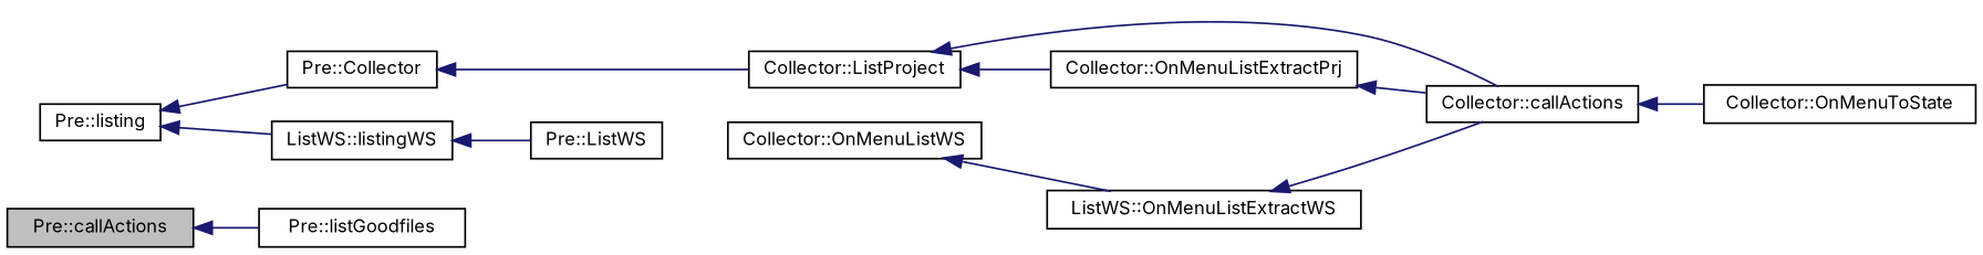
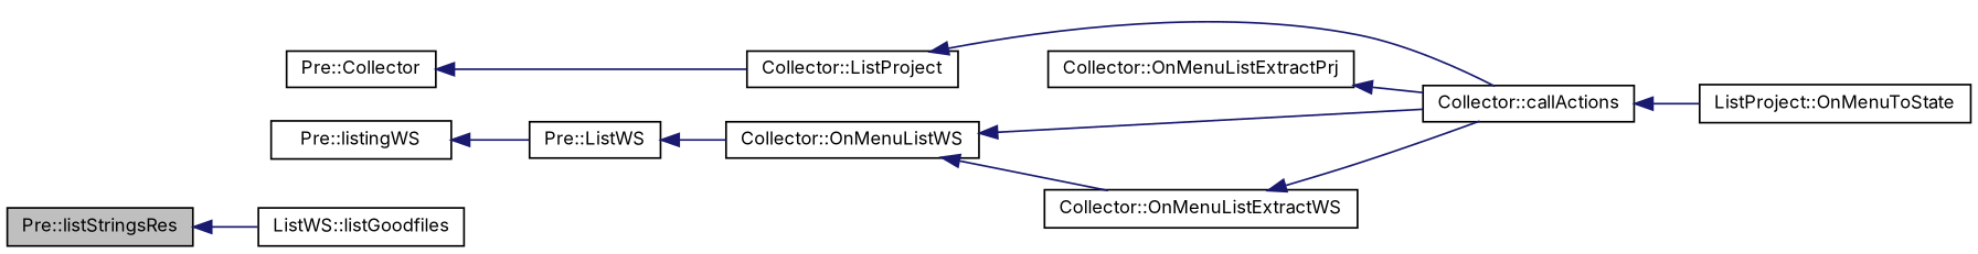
  digraph {
    fontname=Inter
    rankdir=LR
    node [color=black fillcolor=white fontname=Inter fontsize=10 shape=record style=filled]
    edge [color=midnightblue dir=back fontname=Inter fontsize=10 labelfontname=Helvetica labelfontsize=10 style=solid]
-   n1 [fillcolor=grey75 fontcolor=black height=0.2 label="Pre::callActions" width=0.4]
-   n2 [height=0.2 label="Pre::listGoodfiles" width=0.4]
-   n3 [height=0.2 label="Pre::listing" width=0.4]
+   n1 [fillcolor=grey75 fontcolor=black height=0.2 label="Pre::listStringsRes" width=0.4]
+   n2 [height=0.2 label="ListWS::listGoodfiles" width=0.4]
    n4 [height=0.2 label="Pre::Collector" width=0.4]
-   n5 [height=0.2 label="ListWS::listingWS" width=0.4]
+   n5 [height=0.2 label="Pre::listingWS" width=0.4]
    n6 [height=0.2 label="Collector::ListProject" width=0.4]
    n7 [height=0.2 label="Pre::ListWS" width=0.4]
    n8 [height=0.2 label="Collector::callActions" width=0.4]
    n9 [height=0.2 label="Collector::OnMenuListExtractPrj" width=0.4]
-   n10 [height=0.2 label="Collector::OnMenuToState" width=0.4]
+   n10 [height=0.2 label="ListProject::OnMenuToState" width=0.4]
    n11 [height=0.2 label="Collector::OnMenuListWS" width=0.4]
-   n12 [height=0.2 label="ListWS::OnMenuListExtractWS" width=0.4]
+   n12 [height=0.2 label="Collector::OnMenuListExtractWS" width=0.4]
    n1 -> n2
-   n3 -> n4
-   n3 -> n5
    n4 -> n6
    n5 -> n7
    n6 -> n8
-   n6 -> n9
+   n7 -> n11
    n8 -> n10
    n9 -> n8
+   n11 -> n8
    n11 -> n12
    n12 -> n8
  }
